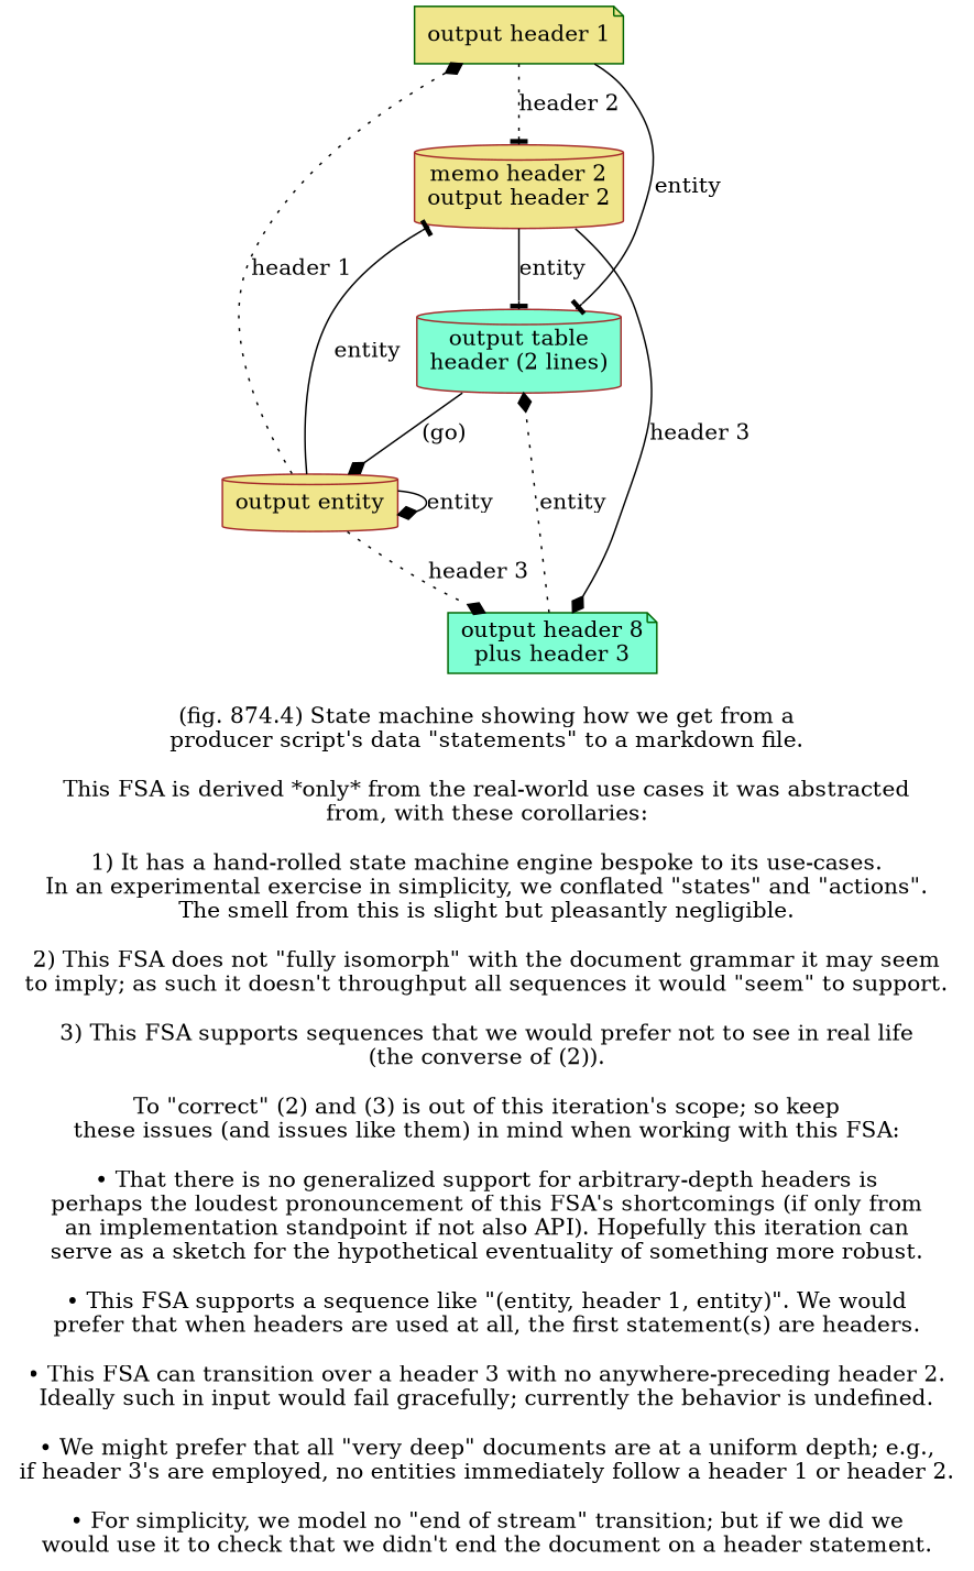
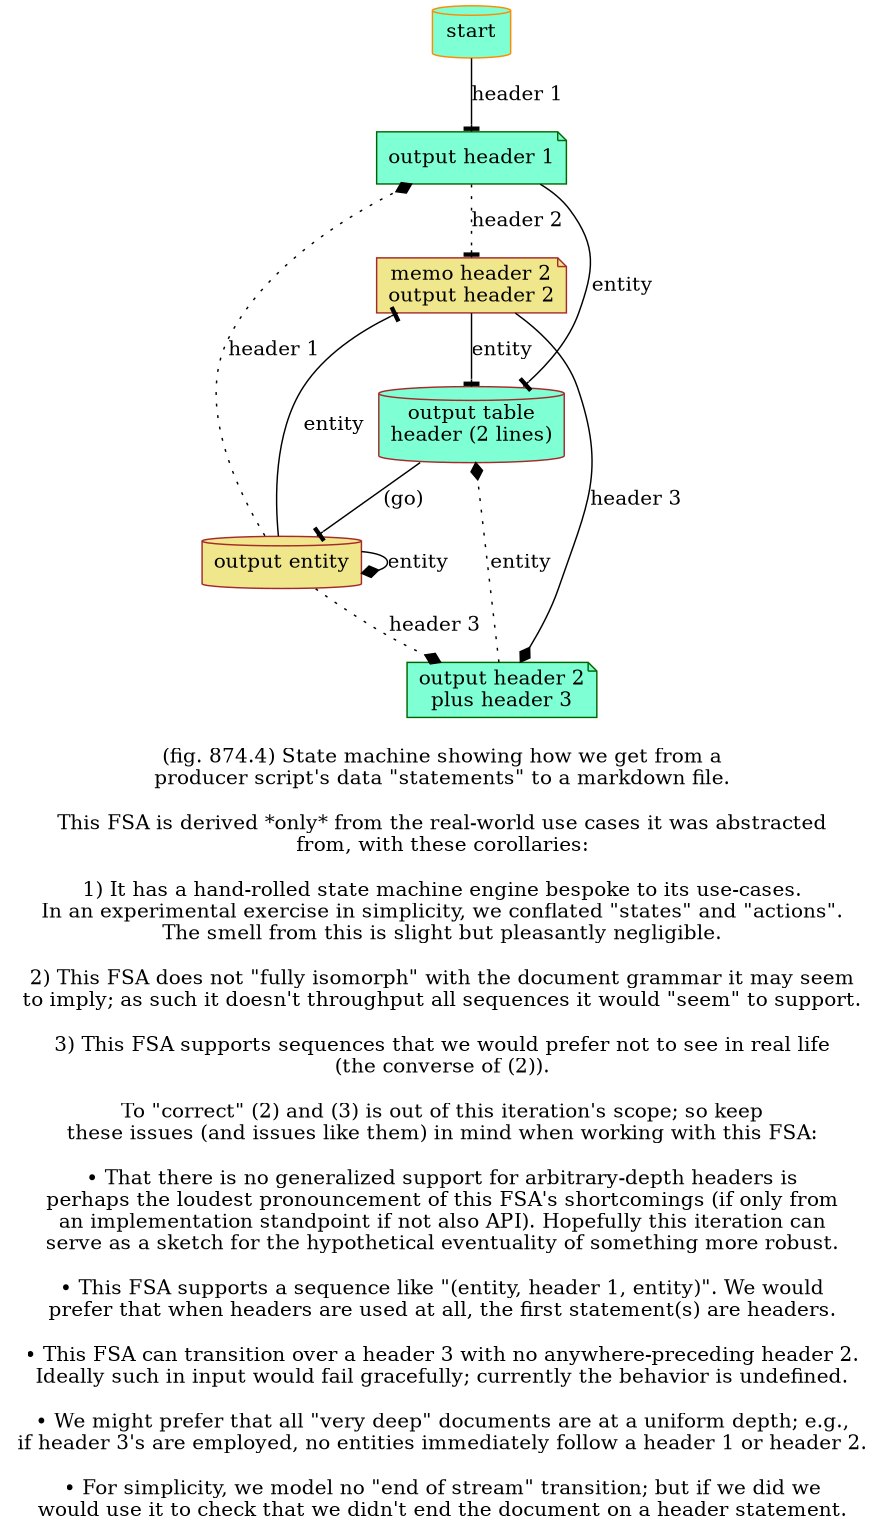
  digraph {
    label="\n(fig. 874.4) State machine showing how we get from a\nproducer script's data \"statements\" to a markdown file.\n\nThis FSA is derived *only* from the real-world use cases it was abstracted\nfrom, with these corollaries:\n\n1) It has a hand-rolled state machine engine bespoke to its use-cases.\nIn an experimental exercise in simplicity, we conflated \"states\" and \"actions\".\nThe smell from this is slight but pleasantly negligible.\n\n2) This FSA does not \"fully isomorph\" with the document grammar it may seem\nto imply; as such it doesn't throughput all sequences it would \"seem\" to support.\n\n3) This FSA supports sequences that we would prefer not to see in real life\n(the converse of (2)).\n\nTo \"correct\" (2) and (3) is out of this iteration's scope; so keep\nthese issues (and issues like them) in mind when working with this FSA:\n\n• That there is no generalized support for arbitrary-depth headers is\nperhaps the loudest pronouncement of this FSA's shortcomings (if only from\nan implementation standpoint if not also API). Hopefully this iteration can\nserve as a sketch for the hypothetical eventuality of something more robust.\n\n• This FSA supports a sequence like \"(entity, header 1, entity)\". We would\nprefer that when headers are used at all, the first statement(s) are headers.\n\n• This FSA can transition over a header 3 with no anywhere-preceding header 2.\nIdeally such in input would fail gracefully; currently the behavior is undefined.\n\n• We might prefer that all \"very deep\" documents are at a uniform depth; e.g.,\nif header 3's are employed, no entities immediately follow a header 1 or header 2.\n\n• For simplicity, we model no \"end of stream\" transition; but if we did we\nwould use it to check that we didn't end the document on a header statement.\n"
    node [color=brown fillcolor=aquamarine shape=cylinder style=filled]
    edge [arrowhead=diamond style=solid]
-   n2 [color=darkgreen fillcolor=khaki label="output header 1" shape=note]
-   n3 [fillcolor=khaki label="memo header 2\noutput header 2"]
+   n1 [color=darkorange label=start]
+   n2 [color=darkgreen label="output header 1" shape=note]
+   n3 [fillcolor=khaki label="memo header 2\noutput header 2" shape=note]
    n4 [label="output table\nheader (2 lines)"]
-   n5 [color=darkgreen label="output header 8\nplus header 3" shape=note]
+   n5 [color=darkgreen label="output header 2\nplus header 3" shape=note]
    n6 [fillcolor=khaki label="output entity"]
+   n1 -> n2 [arrowhead=tee label="header 1"]
    n2 -> n3 [arrowhead=tee label="header 2" style=dotted]
    n2 -> n4 [arrowhead=tee label=entity]
    n3 -> n4 [arrowhead=tee label=entity]
    n3 -> n5 [label="header 3"]
-   n4 -> n6 [label="(go)"]
+   n4 -> n6 [arrowhead=tee label="(go)"]
    n5 -> n4 [label=entity style=dotted]
    n6 -> n2 [label="header 1" style=dotted]
    n6 -> n3 [arrowhead=tee label=entity]
    n6 -> n5 [label="header 3" style=dotted]
    n6 -> n6 [label=entity]
  }
